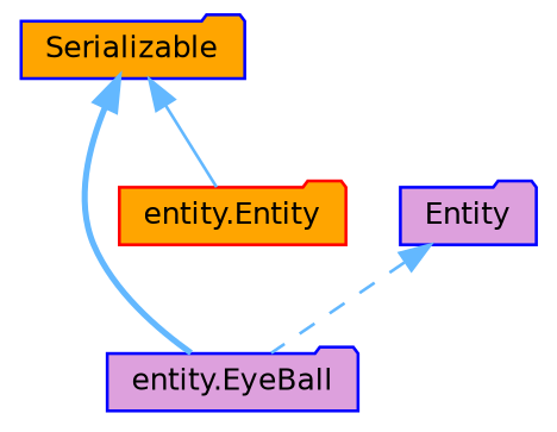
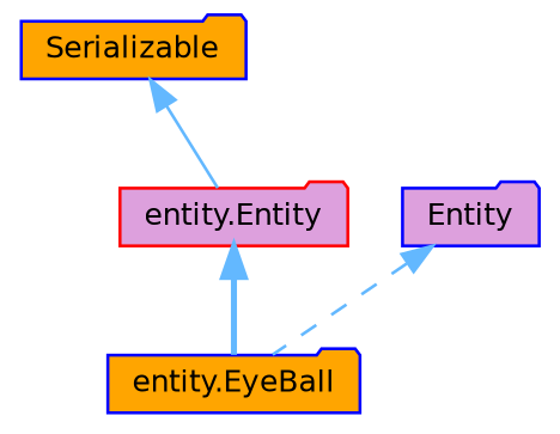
  digraph {
    node [color=blue fillcolor=orange fontname=Helvetica fontsize=10 shape=folder style=filled]
    edge [color=steelblue1 dir=back fontname=Helvetica fontsize=10 labelfontname=Helvetica labelfontsize=10]
-   n1 [fillcolor=plum fontcolor=black height=0.2 label="entity.EyeBall" width=0.4]
-   n2 [color=red height=0.2 label="entity.Entity" width=0.4]
+   n1 [fontcolor=black height=0.2 label="entity.EyeBall" width=0.4]
+   n2 [color=red fillcolor=plum height=0.2 label="entity.Entity" width=0.4]
    n3 [height=0.2 label=Serializable width=0.4]
    n4 [fillcolor=plum height=0.2 label=Entity width=0.4]
-   n3 -> n1 [style=bold]
+   n2 -> n1 [style=bold]
    n3 -> n2 [style=solid]
    n4 -> n1 [style=dashed]
  }
